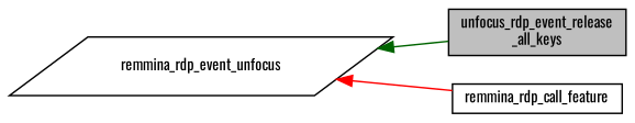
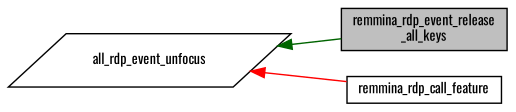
  digraph {
    fontname=Oswald
    rankdir=LR
    node [color=black fillcolor=white fontname=Oswald fontsize=10 shape=box style=filled]
    edge [dir=back fontname=Oswald fontsize=10 labelfontname=Helvetica labelfontsize=10 style=solid]
-   n1 [fillcolor=grey75 fontcolor=black height=0.2 label="unfocus_rdp_event_release\l_all_keys" width=0.4]
-   n2 [height=0.2 label=remmina_rdp_event_unfocus shape=parallelogram width=0.4]
+   n1 [fillcolor=grey75 fontcolor=black height=0.2 label="remmina_rdp_event_release\l_all_keys" width=0.4]
+   n2 [height=0.2 label=all_rdp_event_unfocus shape=parallelogram width=0.4]
    n3 [height=0.2 label=remmina_rdp_call_feature width=0.4]
    n2 -> n1 [color=darkgreen]
    n2 -> n3 [color=red]
  }
